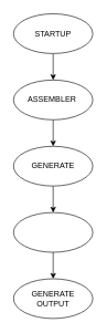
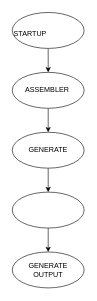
  <mxCell id="0" />
  <mxCell id="1" parent="0" />
  <mxCell id="2" style="edgeStyle=orthogonalEdgeStyle;rounded=0;orthogonalLoop=1;jettySize=auto;html=1;exitX=0.5;exitY=1;exitDx=0;exitDy=0;entryX=0.5;entryY=0;entryDx=0;entryDy=0;" edge="1" parent="1" source="3" target="6"><mxGeometry relative="1" as="geometry" /></mxCell>
  <mxCell id="3" value="" style="ellipse;whiteSpace=wrap;html=1;" vertex="1" parent="1"><mxGeometry x="20" y="20" width="120" height="60" as="geometry" /></mxCell>
- <mxCell id="4" value="STARTUP" style="text;html=1;strokeColor=none;fillColor=none;align=center;verticalAlign=middle;whiteSpace=wrap;rounded=0;" vertex="1" parent="1"><mxGeometry x="60" y="40" width="40" height="20" as="geometry" /></mxCell>
+ <mxCell id="4" value="STARTUP" style="text;html=1;strokeColor=none;fillColor=none;align=center;verticalAlign=middle;whiteSpace=wrap;rounded=0;" vertex="1" parent="1"><mxGeometry x="30" y="45" width="40" height="20" as="geometry" /></mxCell>
  <mxCell id="5" style="edgeStyle=orthogonalEdgeStyle;rounded=0;orthogonalLoop=1;jettySize=auto;html=1;exitX=0.5;exitY=1;exitDx=0;exitDy=0;entryX=0.5;entryY=0;entryDx=0;entryDy=0;" edge="1" parent="1" source="6" target="9"><mxGeometry relative="1" as="geometry" /></mxCell>
  <mxCell id="6" value="" style="ellipse;whiteSpace=wrap;html=1;" vertex="1" parent="1"><mxGeometry x="20" y="120" width="120" height="60" as="geometry" /></mxCell>
  <mxCell id="7" value="ASSEMBLER&amp;nbsp;" style="text;html=1;strokeColor=none;fillColor=none;align=center;verticalAlign=middle;whiteSpace=wrap;rounded=0;" vertex="1" parent="1"><mxGeometry x="50" y="140" width="60" height="20" as="geometry" /></mxCell>
  <mxCell id="8" style="edgeStyle=orthogonalEdgeStyle;rounded=0;orthogonalLoop=1;jettySize=auto;html=1;exitX=0.5;exitY=1;exitDx=0;exitDy=0;entryX=0.5;entryY=0;entryDx=0;entryDy=0;" edge="1" parent="1" source="9" target="12"><mxGeometry relative="1" as="geometry" /></mxCell>
  <mxCell id="9" value="" style="ellipse;whiteSpace=wrap;html=1;" vertex="1" parent="1"><mxGeometry x="20" y="220" width="120" height="60" as="geometry" /></mxCell>
  <mxCell id="10" value="GENERATE" style="text;html=1;strokeColor=none;fillColor=none;align=center;verticalAlign=middle;whiteSpace=wrap;rounded=0;" vertex="1" parent="1"><mxGeometry x="50" y="240" width="60" height="20" as="geometry" /></mxCell>
  <mxCell id="11" style="edgeStyle=orthogonalEdgeStyle;rounded=0;orthogonalLoop=1;jettySize=auto;html=1;exitX=0.5;exitY=1;exitDx=0;exitDy=0;entryX=0.5;entryY=0;entryDx=0;entryDy=0;" edge="1" parent="1" source="12" target="13"><mxGeometry relative="1" as="geometry" /></mxCell>
  <mxCell id="12" value="" style="ellipse;whiteSpace=wrap;html=1;" vertex="1" parent="1"><mxGeometry x="20" y="320" width="120" height="60" as="geometry" /></mxCell>
  <mxCell id="13" value="" style="ellipse;whiteSpace=wrap;html=1;" vertex="1" parent="1"><mxGeometry x="20" y="420" width="120" height="60" as="geometry" /></mxCell>
  <mxCell id="14" value="GENERATE OUTPUT" style="text;html=1;strokeColor=none;fillColor=none;align=center;verticalAlign=middle;whiteSpace=wrap;rounded=0;" vertex="1" parent="1"><mxGeometry x="50" y="440" width="60" height="20" as="geometry" /></mxCell>
